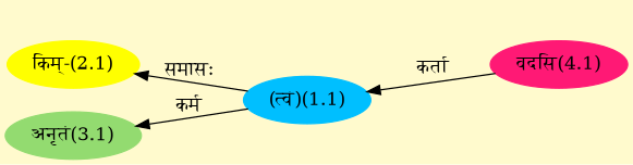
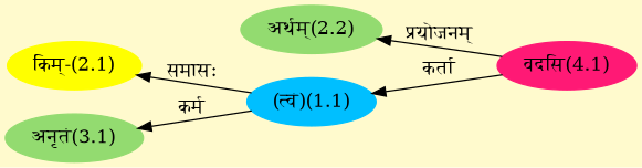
  digraph {
    bgcolor=lemonchiffon1
    compound=true
    rankdir=LR
    node [color="#93DB70" style=filled]
    edge [dir=back]
    n1 [color="#00BFFF" label="(त्वं)(1.1)"]
    n2 [color="#FF1975" label="वदसि(4.1)"]
    n3 [color="#FFFF00" label="किम्-(2.1)"]
+   n4 [label="अर्थम्(2.2)"]
    n5 [label="अनृतं(3.1)"]
    n1 -> n2 [label="कर्ता"]
    n3 -> n1 [label="समासः"]
+   n4 -> n2 [label="प्रयोजनम्"]
    n5 -> n1 [label="कर्म"]
  }
